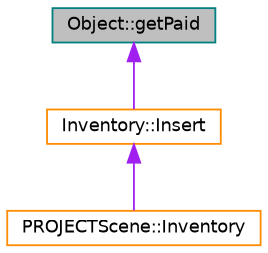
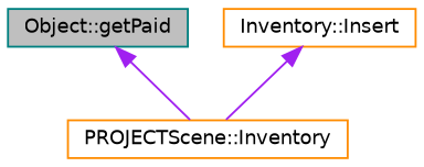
  digraph {
    rankdir=TB
    node [color=darkorange fontname=Helvetica fontsize=10 shape=record]
    edge [color=purple dir=back fontname=Helvetica fontsize=10 labelfontname=Helvetica labelfontsize=10 style=solid]
    n1 [color=teal fillcolor=grey75 fontcolor=black height=0.2 label="Object::getPaid" style=filled width=0.4]
    n2 [height=0.2 label="Inventory::Insert" width=0.4]
    n3 [height=0.2 label="PROJECTScene::Inventory" width=0.4]
-   n1 -> n2
+   n1 -> n3
    n2 -> n3
  }
